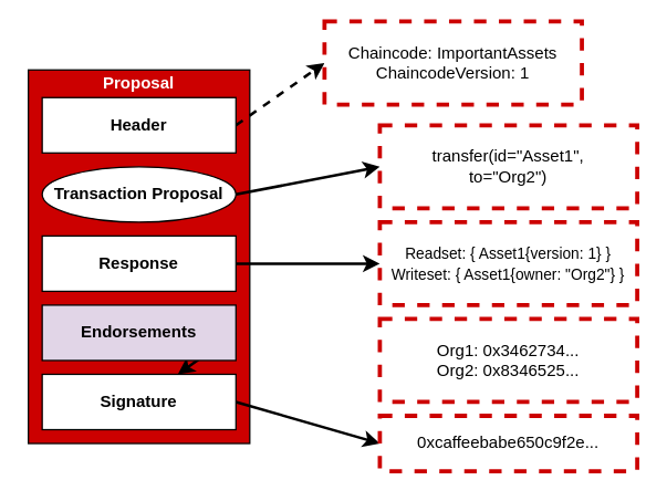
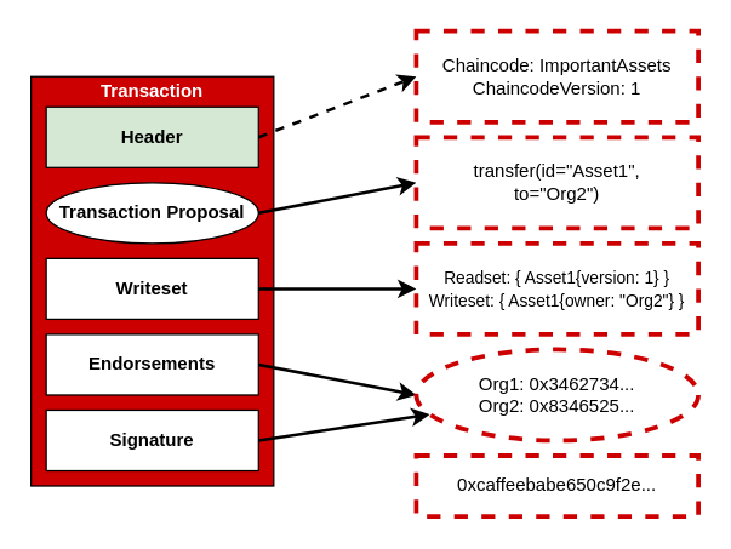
  <mxCell id="0" />
  <mxCell id="1" parent="0" />
  <mxCell id="2" value="" style="rounded=0;whiteSpace=wrap;html=1;fillColor=#CC0000;" vertex="1" parent="1"><mxGeometry x="20" y="50" width="160" height="270" as="geometry" /></mxCell>
- <mxCell id="3" value="&lt;b&gt;&lt;font color=&quot;#ffffff&quot;&gt;Proposal&lt;/font&gt;&lt;/b&gt;" style="text;html=1;strokeColor=none;fillColor=none;align=center;verticalAlign=middle;whiteSpace=wrap;rounded=0;" vertex="1" parent="1"><mxGeometry x="20" y="50" width="160" height="20" as="geometry" /></mxCell>
+ <mxCell id="3" value="&lt;b&gt;&lt;font color=&quot;#ffffff&quot;&gt;Transaction&lt;/font&gt;&lt;/b&gt;" style="text;html=1;strokeColor=none;fillColor=none;align=center;verticalAlign=middle;whiteSpace=wrap;rounded=0;" vertex="1" parent="1"><mxGeometry x="20" y="50" width="160" height="20" as="geometry" /></mxCell>
  <mxCell id="4" style="rounded=0;orthogonalLoop=1;jettySize=auto;html=1;exitX=1;exitY=0.5;exitDx=0;exitDy=0;entryX=0;entryY=0.5;entryDx=0;entryDy=0;strokeWidth=2;dashed=1;" edge="1" parent="1" source="5" target="14"><mxGeometry relative="1" as="geometry" /></mxCell>
- <mxCell id="5" value="&lt;b&gt;Header&lt;/b&gt;" style="rounded=0;whiteSpace=wrap;html=1;" vertex="1" parent="1"><mxGeometry x="30" y="70" width="140" height="40" as="geometry" /></mxCell>
- <mxCell id="6" style="edgeStyle=none;rounded=0;orthogonalLoop=1;jettySize=auto;html=1;exitX=1;exitY=0.5;exitDx=0;exitDy=0;entryX=0;entryY=0.5;entryDx=0;entryDy=0;strokeWidth=2;" edge="1" parent="1" source="7" target="15"><mxGeometry relative="1" as="geometry" /></mxCell>
+ <mxCell id="5" value="&lt;b&gt;Header&lt;/b&gt;" style="rounded=0;whiteSpace=wrap;html=1;fillColor=#d5e8d4;" vertex="1" parent="1"><mxGeometry x="30" y="70" width="140" height="40" as="geometry" /></mxCell>
+ <mxCell id="6" style="edgeStyle=none;rounded=0;orthogonalLoop=1;jettySize=auto;html=1;exitX=1;exitY=0.5;exitDx=0;exitDy=0;strokeWidth=2;" edge="1" parent="1" source="7" target="18"><mxGeometry relative="1" as="geometry" /></mxCell>
  <mxCell id="7" value="&lt;b&gt;Signature&lt;/b&gt;" style="rounded=0;whiteSpace=wrap;html=1;" vertex="1" parent="1"><mxGeometry x="30" y="270" width="140" height="40" as="geometry" /></mxCell>
  <mxCell id="8" style="edgeStyle=none;rounded=0;orthogonalLoop=1;jettySize=auto;html=1;exitX=1;exitY=0.5;exitDx=0;exitDy=0;entryX=0;entryY=0.5;entryDx=0;entryDy=0;strokeWidth=2;" edge="1" parent="1" source="9" target="16"><mxGeometry relative="1" as="geometry" /></mxCell>
  <mxCell id="9" value="&lt;b&gt;Transaction Proposal&lt;/b&gt;" style="ellipse;whiteSpace=wrap;html=1;" vertex="1" parent="1"><mxGeometry x="30" y="120" width="140" height="40" as="geometry" /></mxCell>
  <mxCell id="10" style="edgeStyle=none;rounded=0;orthogonalLoop=1;jettySize=auto;html=1;exitX=1;exitY=0.5;exitDx=0;exitDy=0;entryX=0;entryY=0.5;entryDx=0;entryDy=0;strokeWidth=2;" edge="1" parent="1" source="11" target="17"><mxGeometry relative="1" as="geometry" /></mxCell>
- <mxCell id="11" value="&lt;b&gt;Response&lt;/b&gt;" style="rounded=0;whiteSpace=wrap;html=1;" vertex="1" parent="1"><mxGeometry x="30" y="170" width="140" height="40" as="geometry" /></mxCell>
- <mxCell id="12" style="edgeStyle=none;rounded=0;orthogonalLoop=1;jettySize=auto;html=1;exitX=1;exitY=0.5;exitDx=0;exitDy=0;strokeWidth=2;" edge="1" parent="1" source="13" target="7"><mxGeometry relative="1" as="geometry" /></mxCell>
- <mxCell id="13" value="&lt;b&gt;Endorsements&lt;/b&gt;" style="rounded=0;whiteSpace=wrap;html=1;fillColor=#e1d5e7;" vertex="1" parent="1"><mxGeometry x="30" y="220" width="140" height="40" as="geometry" /></mxCell>
- <mxCell id="14" value="Chaincode: ImportantAssets&lt;br&gt;ChaincodeVersion: 1" style="rounded=0;whiteSpace=wrap;html=1;dashed=1;strokeWidth=3;strokeColor=#CC0000;" vertex="1" parent="1"><mxGeometry x="234" y="15" width="186" height="60" as="geometry" /></mxCell>
+ <mxCell id="11" value="&lt;b&gt;Writeset&lt;/b&gt;" style="rounded=0;whiteSpace=wrap;html=1;" vertex="1" parent="1"><mxGeometry x="30" y="170" width="140" height="40" as="geometry" /></mxCell>
+ <mxCell id="12" style="edgeStyle=none;rounded=0;orthogonalLoop=1;jettySize=auto;html=1;exitX=1;exitY=0.5;exitDx=0;exitDy=0;entryX=0;entryY=0.5;entryDx=0;entryDy=0;strokeWidth=2;" edge="1" parent="1" source="13" target="18"><mxGeometry relative="1" as="geometry" /></mxCell>
+ <mxCell id="13" value="&lt;b&gt;Endorsements&lt;/b&gt;" style="rounded=0;whiteSpace=wrap;html=1;" vertex="1" parent="1"><mxGeometry x="30" y="220" width="140" height="40" as="geometry" /></mxCell>
+ <mxCell id="14" value="Chaincode: ImportantAssets&lt;br&gt;ChaincodeVersion: 1" style="rounded=0;whiteSpace=wrap;html=1;dashed=1;strokeWidth=3;strokeColor=#CC0000;" vertex="1" parent="1"><mxGeometry x="274" y="20" width="186" height="60" as="geometry" /></mxCell>
  <mxCell id="15" value="0xcaffeebabe&lt;span&gt;650c9f2e...&lt;/span&gt;" style="rounded=0;whiteSpace=wrap;html=1;dashed=1;strokeWidth=3;strokeColor=#CC0000;" vertex="1" parent="1"><mxGeometry x="274" y="300" width="186" height="40" as="geometry" /></mxCell>
  <mxCell id="16" value="transfer(id=&quot;Asset1&quot;, &lt;br&gt;to=&quot;Org2&quot;)" style="rounded=0;whiteSpace=wrap;html=1;dashed=1;strokeWidth=3;strokeColor=#CC0000;" vertex="1" parent="1"><mxGeometry x="274" y="90" width="186" height="60" as="geometry" /></mxCell>
  <mxCell id="17" value="&lt;font style=&quot;font-size: 11px&quot;&gt;Readset: { Asset1{version: 1} }&lt;br&gt;Writeset: { Asset1{owner: &quot;Org2&quot;} }&lt;/font&gt;" style="rounded=0;whiteSpace=wrap;html=1;dashed=1;strokeWidth=3;strokeColor=#CC0000;" vertex="1" parent="1"><mxGeometry x="274" y="160" width="186" height="60" as="geometry" /></mxCell>
- <mxCell id="18" value="Org1: 0x3462734...&lt;br&gt;Org2: 0x8346525..." style="rounded=0;whiteSpace=wrap;html=1;dashed=1;strokeWidth=3;strokeColor=#CC0000;" vertex="1" parent="1"><mxGeometry x="274" y="230" width="186" height="60" as="geometry" /></mxCell>
+ <mxCell id="18" value="Org1: 0x3462734...&lt;br&gt;Org2: 0x8346525..." style="ellipse;whiteSpace=wrap;html=1;dashed=1;strokeWidth=3;strokeColor=#CC0000;" vertex="1" parent="1"><mxGeometry x="274" y="230" width="186" height="60" as="geometry" /></mxCell>
